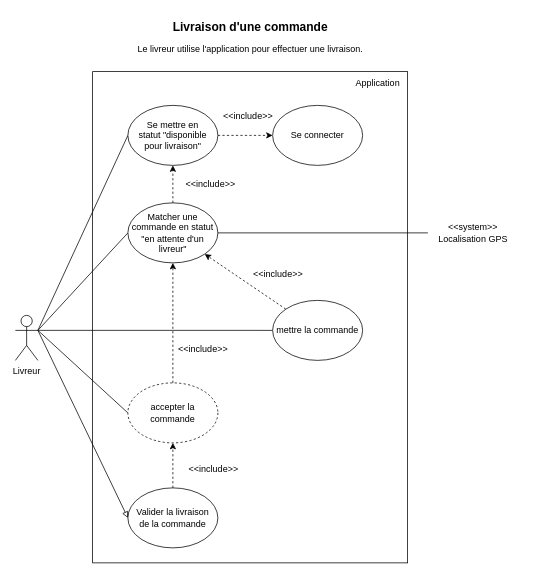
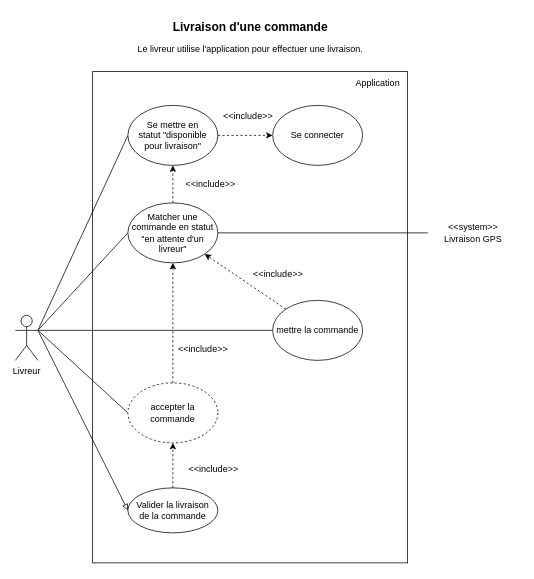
  <mxCell id="0" />
  <mxCell id="1" parent="0" />
  <mxCell id="2" value="" style="rounded=0;whiteSpace=wrap;html=1;" parent="1" vertex="1"><mxGeometry x="123" y="95" width="420" height="655" as="geometry" /></mxCell>
  <mxCell id="3" style="rounded=0;orthogonalLoop=1;jettySize=auto;html=1;exitX=1;exitY=0.333;exitDx=0;exitDy=0;exitPerimeter=0;entryX=0;entryY=0.5;entryDx=0;entryDy=0;endArrow=none;endFill=0;" edge="1" parent="1" source="8" target="14"><mxGeometry relative="1" as="geometry" /></mxCell>
  <mxCell id="4" style="rounded=0;orthogonalLoop=1;jettySize=auto;html=1;exitX=1;exitY=0.333;exitDx=0;exitDy=0;exitPerimeter=0;entryX=0;entryY=0.5;entryDx=0;entryDy=0;endArrow=none;endFill=0;" edge="1" parent="1" source="8" target="12"><mxGeometry relative="1" as="geometry" /></mxCell>
  <mxCell id="5" style="rounded=0;orthogonalLoop=1;jettySize=auto;html=1;exitX=1;exitY=0.333;exitDx=0;exitDy=0;exitPerimeter=0;entryX=0;entryY=0.5;entryDx=0;entryDy=0;endArrow=none;endFill=0;" edge="1" parent="1" source="8" target="22"><mxGeometry relative="1" as="geometry" /></mxCell>
  <mxCell id="6" style="rounded=0;orthogonalLoop=1;jettySize=auto;html=1;exitX=1;exitY=0.333;exitDx=0;exitDy=0;exitPerimeter=0;entryX=0;entryY=0.5;entryDx=0;entryDy=0;endArrow=none;endFill=0;" edge="1" parent="1" source="8" target="20"><mxGeometry relative="1" as="geometry" /></mxCell>
  <mxCell id="7" style="rounded=0;orthogonalLoop=1;jettySize=auto;html=1;exitX=1;exitY=0.333;exitDx=0;exitDy=0;exitPerimeter=0;entryX=0;entryY=0.5;entryDx=0;entryDy=0;endArrow=block;endFill=0;" edge="1" parent="1" source="8" target="24"><mxGeometry relative="1" as="geometry" /></mxCell>
  <mxCell id="8" value="Livreur" style="shape=umlActor;verticalLabelPosition=bottom;verticalAlign=top;html=1;outlineConnect=0;" parent="1" vertex="1"><mxGeometry x="20" y="420" width="30" height="60" as="geometry" /></mxCell>
  <mxCell id="9" value="Livraison d'une commande" style="text;html=1;align=center;verticalAlign=middle;resizable=0;points=[];autosize=1;strokeColor=none;fillColor=none;strokeWidth=1;fontStyle=1;fontSize=16;" parent="1" vertex="1"><mxGeometry x="218" y="20" width="230" height="30" as="geometry" /></mxCell>
  <mxCell id="10" value="Se connecter" style="ellipse;whiteSpace=wrap;html=1;" parent="1" vertex="1"><mxGeometry x="363" y="140" width="120" height="80" as="geometry" /></mxCell>
  <mxCell id="11" style="edgeStyle=orthogonalEdgeStyle;rounded=0;orthogonalLoop=1;jettySize=auto;html=1;exitX=0.5;exitY=0;exitDx=0;exitDy=0;entryX=0.5;entryY=1;entryDx=0;entryDy=0;dashed=1;" edge="1" parent="1" source="12" target="14"><mxGeometry relative="1" as="geometry" /></mxCell>
  <mxCell id="12" value="Matcher une commande en statut &quot;en attente d'un livreur&quot;" style="ellipse;whiteSpace=wrap;html=1;" parent="1" vertex="1"><mxGeometry x="170" y="270" width="120" height="80" as="geometry" /></mxCell>
  <mxCell id="13" style="edgeStyle=orthogonalEdgeStyle;rounded=0;orthogonalLoop=1;jettySize=auto;html=1;exitX=1;exitY=0.5;exitDx=0;exitDy=0;entryX=0;entryY=0.5;entryDx=0;entryDy=0;dashed=1;" edge="1" parent="1" source="14" target="10"><mxGeometry relative="1" as="geometry" /></mxCell>
  <mxCell id="14" value="&lt;div&gt;Se mettre en&lt;/div&gt;&lt;div&gt;statut &quot;disponible pour livraison&quot;&lt;br&gt;&lt;/div&gt;" style="ellipse;whiteSpace=wrap;html=1;" parent="1" vertex="1"><mxGeometry x="170" y="140" width="120" height="80" as="geometry" /></mxCell>
  <mxCell id="15" value="Application" style="text;html=1;align=center;verticalAlign=middle;resizable=0;points=[];autosize=1;strokeColor=none;fillColor=none;" parent="1" vertex="1"><mxGeometry x="463" y="95" width="80" height="30" as="geometry" /></mxCell>
  <mxCell id="16" style="edgeStyle=orthogonalEdgeStyle;rounded=0;orthogonalLoop=1;jettySize=auto;html=1;entryX=1;entryY=0.5;entryDx=0;entryDy=0;endArrow=none;endFill=0;" edge="1" parent="1" source="17" target="12"><mxGeometry relative="1" as="geometry" /></mxCell>
- <mxCell id="17" value="&lt;div&gt;&amp;lt;&amp;lt;system&amp;gt;&amp;gt;&lt;/div&gt;&lt;div&gt;Localisation GPS&lt;br&gt;&lt;/div&gt;" style="text;html=1;align=center;verticalAlign=middle;resizable=0;points=[];autosize=1;strokeColor=none;fillColor=none;" parent="1" vertex="1"><mxGeometry x="570" y="290" width="120" height="40" as="geometry" /></mxCell>
+ <mxCell id="17" value="&lt;div&gt;&amp;lt;&amp;lt;system&amp;gt;&amp;gt;&lt;/div&gt;&lt;div&gt;Livraison GPS&lt;br&gt;&lt;/div&gt;" style="text;html=1;align=center;verticalAlign=middle;resizable=0;points=[];autosize=1;strokeColor=none;fillColor=none;" parent="1" vertex="1"><mxGeometry x="570" y="290" width="120" height="40" as="geometry" /></mxCell>
  <mxCell id="18" value="Le livreur utilise l'application pour effectuer une livraison." style="text;html=1;align=center;verticalAlign=middle;resizable=0;points=[];autosize=1;strokeColor=none;fillColor=none;" parent="1" vertex="1"><mxGeometry x="168" y="50" width="330" height="30" as="geometry" /></mxCell>
  <mxCell id="19" style="rounded=0;orthogonalLoop=1;jettySize=auto;html=1;exitX=0.5;exitY=0;exitDx=0;exitDy=0;entryX=0.5;entryY=1;entryDx=0;entryDy=0;dashed=1;" edge="1" parent="1" source="20" target="12"><mxGeometry relative="1" as="geometry" /></mxCell>
  <mxCell id="20" value="accepter la commande" style="ellipse;whiteSpace=wrap;html=1;dashed=1;" parent="1" vertex="1"><mxGeometry x="170" y="510" width="120" height="80" as="geometry" /></mxCell>
  <mxCell id="21" style="rounded=0;orthogonalLoop=1;jettySize=auto;html=1;exitX=0;exitY=0;exitDx=0;exitDy=0;entryX=1;entryY=1;entryDx=0;entryDy=0;dashed=1;" edge="1" parent="1" source="22" target="12"><mxGeometry relative="1" as="geometry" /></mxCell>
  <mxCell id="22" value="mettre la commande" style="ellipse;whiteSpace=wrap;html=1;" parent="1" vertex="1"><mxGeometry x="363" y="400" width="120" height="80" as="geometry" /></mxCell>
  <mxCell id="23" style="edgeStyle=orthogonalEdgeStyle;rounded=0;orthogonalLoop=1;jettySize=auto;html=1;exitX=0.5;exitY=0;exitDx=0;exitDy=0;entryX=0.5;entryY=1;entryDx=0;entryDy=0;dashed=1;" edge="1" parent="1" source="24" target="20"><mxGeometry relative="1" as="geometry" /></mxCell>
- <mxCell id="24" value="&lt;div&gt;Valider la livraison&lt;/div&gt;&lt;div&gt;de la commande&lt;/div&gt;" style="ellipse;whiteSpace=wrap;html=1;" vertex="1" parent="1"><mxGeometry x="170" y="650" width="120" height="80" as="geometry" /></mxCell>
+ <mxCell id="24" value="&lt;div&gt;Valider la livraison&lt;/div&gt;&lt;div&gt;de la commande&lt;/div&gt;" style="ellipse;whiteSpace=wrap;html=1;" vertex="1" parent="1"><mxGeometry x="170" y="650" width="120" height="60" as="geometry" /></mxCell>
  <mxCell id="25" value="&amp;lt;&amp;lt;include&amp;gt;&amp;gt;" style="text;html=1;align=center;verticalAlign=middle;resizable=0;points=[];autosize=1;strokeColor=none;fillColor=none;" vertex="1" parent="1"><mxGeometry x="239" y="610" width="90" height="30" as="geometry" /></mxCell>
  <mxCell id="26" value="&amp;lt;&amp;lt;include&amp;gt;&amp;gt;" style="text;html=1;align=center;verticalAlign=middle;resizable=0;points=[];autosize=1;strokeColor=none;fillColor=none;" vertex="1" parent="1"><mxGeometry x="225" y="450" width="90" height="30" as="geometry" /></mxCell>
  <mxCell id="27" value="&amp;lt;&amp;lt;include&amp;gt;&amp;gt;" style="text;html=1;align=center;verticalAlign=middle;resizable=0;points=[];autosize=1;strokeColor=none;fillColor=none;" vertex="1" parent="1"><mxGeometry x="325" y="350" width="90" height="30" as="geometry" /></mxCell>
  <mxCell id="28" value="&amp;lt;&amp;lt;include&amp;gt;&amp;gt;" style="text;html=1;align=center;verticalAlign=middle;resizable=0;points=[];autosize=1;strokeColor=none;fillColor=none;" vertex="1" parent="1"><mxGeometry x="235" y="230" width="90" height="30" as="geometry" /></mxCell>
  <mxCell id="29" value="&amp;lt;&amp;lt;include&amp;gt;&amp;gt;" style="text;html=1;align=center;verticalAlign=middle;resizable=0;points=[];autosize=1;strokeColor=none;fillColor=none;" vertex="1" parent="1"><mxGeometry x="285" y="140" width="90" height="30" as="geometry" /></mxCell>
